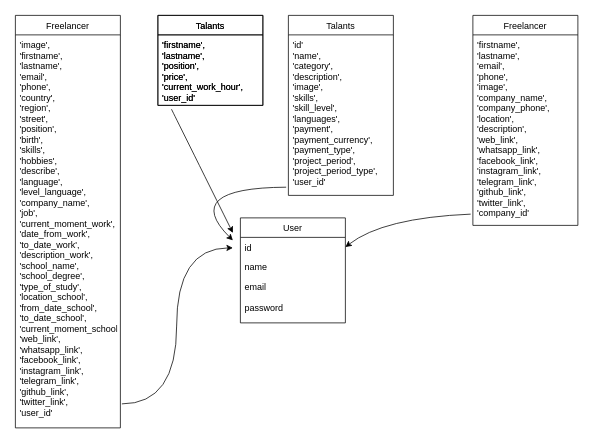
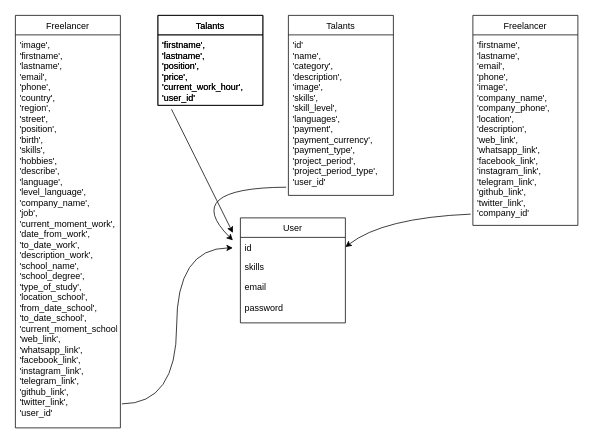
  <mxCell id="0" />
  <mxCell id="1" parent="0" />
  <mxCell id="2" value="User" style="swimlane;fontStyle=0;childLayout=stackLayout;horizontal=1;startSize=26;fillColor=none;horizontalStack=0;resizeParent=1;resizeParentMax=0;resizeLast=0;collapsible=1;marginBottom=0;" vertex="1" parent="1"><mxGeometry x="320" y="290" width="140" height="140" as="geometry" /></mxCell>
  <mxCell id="3" value="id&#10;&#10;" style="text;strokeColor=none;fillColor=none;align=left;verticalAlign=top;spacingLeft=4;spacingRight=4;overflow=hidden;rotatable=0;points=[[0,0.5],[1,0.5]];portConstraint=eastwest;" vertex="1" parent="2"><mxGeometry y="26" width="140" height="26" as="geometry" /></mxCell>
- <mxCell id="4" value="name" style="text;strokeColor=none;fillColor=none;align=left;verticalAlign=top;spacingLeft=4;spacingRight=4;overflow=hidden;rotatable=0;points=[[0,0.5],[1,0.5]];portConstraint=eastwest;" vertex="1" parent="2"><mxGeometry y="52" width="140" height="26" as="geometry" /></mxCell>
+ <mxCell id="4" value="skills" style="text;strokeColor=none;fillColor=none;align=left;verticalAlign=top;spacingLeft=4;spacingRight=4;overflow=hidden;rotatable=0;points=[[0,0.5],[1,0.5]];portConstraint=eastwest;" vertex="1" parent="2"><mxGeometry y="52" width="140" height="26" as="geometry" /></mxCell>
  <mxCell id="5" value="email&#10;&#10;password" style="text;strokeColor=none;fillColor=none;align=left;verticalAlign=top;spacingLeft=4;spacingRight=4;overflow=hidden;rotatable=0;points=[[0,0.5],[1,0.5]];portConstraint=eastwest;" vertex="1" parent="2"><mxGeometry y="78" width="140" height="62" as="geometry" /></mxCell>
  <mxCell id="6" value="Freelancer" style="swimlane;fontStyle=0;childLayout=stackLayout;horizontal=1;startSize=26;fillColor=none;horizontalStack=0;resizeParent=1;resizeParentMax=0;resizeLast=0;collapsible=1;marginBottom=0;" vertex="1" parent="1"><mxGeometry x="20" y="20" width="140" height="550" as="geometry" /></mxCell>
  <mxCell id="7" value="'image',&#10;'firstname',&#10;'lastname',&#10;'email',&#10;'phone',&#10;'country',&#10;'region',&#10;'street',&#10;'position',&#10;'birth',&#10;'skills',&#10;'hobbies',&#10;'describe',&#10;'language',&#10;'level_language',&#10;'company_name',&#10;'job',&#10;'current_moment_work',&#10;'date_from_work',&#10;'to_date_work',&#10;'description_work',&#10;'school_name',&#10;'school_degree',&#10;'type_of_study',&#10;'location_school',&#10;'from_date_school',&#10;'to_date_school',&#10;'current_moment_school',&#10;'web_link',&#10;'whatsapp_link',&#10;'facebook_link',&#10;'instagram_link',&#10;'telegram_link',&#10;'github_link',&#10;'twitter_link',&#10;'user_id'" style="text;strokeColor=none;fillColor=none;align=left;verticalAlign=top;spacingLeft=4;spacingRight=4;overflow=hidden;rotatable=0;points=[[0,0.5],[1,0.5]];portConstraint=eastwest;" vertex="1" parent="6"><mxGeometry y="26" width="140" height="524" as="geometry" /></mxCell>
  <mxCell id="8" value="" style="endArrow=classic;html=1;rounded=0;exitX=1.014;exitY=0.939;exitDx=0;exitDy=0;exitPerimeter=0;edgeStyle=orthogonalEdgeStyle;curved=1;" edge="1" parent="1" source="7"><mxGeometry width="50" height="50" relative="1" as="geometry"><mxPoint x="360" y="370" as="sourcePoint" /><mxPoint x="310" y="330" as="targetPoint" /></mxGeometry></mxCell>
  <mxCell id="9" value="Freelancer" style="swimlane;fontStyle=0;childLayout=stackLayout;horizontal=1;startSize=26;fillColor=none;horizontalStack=0;resizeParent=1;resizeParentMax=0;resizeLast=0;collapsible=1;marginBottom=0;" vertex="1" parent="1"><mxGeometry x="630" y="20" width="140" height="280" as="geometry" /></mxCell>
  <mxCell id="10" value="'firstname',&#10;'lastname',&#10;'email',&#10;'phone',&#10;'image',&#10;'company_name',&#10;'company_phone',&#10;'location',&#10;'description',&#10;'web_link',&#10;'whatsapp_link',&#10;'facebook_link',&#10;'instagram_link',&#10;'telegram_link',&#10;'github_link',&#10;'twitter_link',&#10;'company_id'" style="text;strokeColor=none;fillColor=none;align=left;verticalAlign=top;spacingLeft=4;spacingRight=4;overflow=hidden;rotatable=0;points=[[0,0.5],[1,0.5]];portConstraint=eastwest;" vertex="1" parent="9"><mxGeometry y="26" width="140" height="254" as="geometry" /></mxCell>
  <mxCell id="11" value="" style="endArrow=classic;html=1;rounded=0;curved=1;exitX=-0.021;exitY=0.941;exitDx=0;exitDy=0;exitPerimeter=0;entryX=1;entryY=0.5;entryDx=0;entryDy=0;" edge="1" parent="1" source="10" target="3"><mxGeometry width="50" height="50" relative="1" as="geometry"><mxPoint x="580" y="320" as="sourcePoint" /><mxPoint x="620" y="290" as="targetPoint" /><Array as="points"><mxPoint x="510" y="290" /></Array></mxGeometry></mxCell>
  <mxCell id="12" value="Talants" style="swimlane;fontStyle=0;childLayout=stackLayout;horizontal=1;startSize=26;fillColor=none;horizontalStack=0;resizeParent=1;resizeParentMax=0;resizeLast=0;collapsible=1;marginBottom=0;" vertex="1" parent="1"><mxGeometry x="210" y="20" width="140" height="120" as="geometry" /></mxCell>
  <mxCell id="13" value="'firstname',&#10;'lastname',&#10;'position',&#10;'price',&#10;'current_work_hour',&#10;'user_id'" style="text;strokeColor=none;fillColor=none;align=left;verticalAlign=top;spacingLeft=4;spacingRight=4;overflow=hidden;rotatable=0;points=[[0,0.5],[1,0.5]];portConstraint=eastwest;" vertex="1" parent="12"><mxGeometry y="26" width="140" height="94" as="geometry" /></mxCell>
  <mxCell id="14" value="" style="endArrow=classic;html=1;rounded=0;curved=1;exitX=0.129;exitY=1.053;exitDx=0;exitDy=0;exitPerimeter=0;" edge="1" parent="1" source="13"><mxGeometry width="50" height="50" relative="1" as="geometry"><mxPoint x="360" y="370" as="sourcePoint" /><mxPoint x="310" y="310" as="targetPoint" /></mxGeometry></mxCell>
  <mxCell id="15" value="Talants" style="swimlane;fontStyle=0;childLayout=stackLayout;horizontal=1;startSize=26;fillColor=none;horizontalStack=0;resizeParent=1;resizeParentMax=0;resizeLast=0;collapsible=1;marginBottom=0;" vertex="1" parent="1"><mxGeometry x="210" y="20" width="140" height="120" as="geometry" /></mxCell>
  <mxCell id="16" value="'firstname',&#10;'lastname',&#10;'position',&#10;'price',&#10;'current_work_hour',&#10;'user_id'" style="text;strokeColor=none;fillColor=none;align=left;verticalAlign=top;spacingLeft=4;spacingRight=4;overflow=hidden;rotatable=0;points=[[0,0.5],[1,0.5]];portConstraint=eastwest;" vertex="1" parent="15"><mxGeometry y="26" width="140" height="94" as="geometry" /></mxCell>
  <mxCell id="17" value="Talants" style="swimlane;fontStyle=0;childLayout=stackLayout;horizontal=1;startSize=26;fillColor=none;horizontalStack=0;resizeParent=1;resizeParentMax=0;resizeLast=0;collapsible=1;marginBottom=0;" vertex="1" parent="1"><mxGeometry x="384" y="20" width="140" height="240" as="geometry" /></mxCell>
  <mxCell id="18" value="'id'&#10;'name',&#10;'category',&#10;'description',&#10;'image',&#10;'skills',&#10;'skill_level',&#10;'languages',&#10;'payment',&#10;'payment_currency',&#10;'payment_type',&#10;'project_period',&#10;'project_period_type',&#10;'user_id'" style="text;strokeColor=none;fillColor=none;align=left;verticalAlign=top;spacingLeft=4;spacingRight=4;overflow=hidden;rotatable=0;points=[[0,0.5],[1,0.5]];portConstraint=eastwest;" vertex="1" parent="17"><mxGeometry y="26" width="140" height="214" as="geometry" /></mxCell>
  <mxCell id="19" value="" style="endArrow=classic;html=1;rounded=0;curved=1;exitX=-0.021;exitY=0.949;exitDx=0;exitDy=0;exitPerimeter=0;" edge="1" parent="1" source="18"><mxGeometry width="50" height="50" relative="1" as="geometry"><mxPoint x="360" y="370" as="sourcePoint" /><mxPoint x="310" y="320" as="targetPoint" /><Array as="points"><mxPoint x="240" y="250" /></Array></mxGeometry></mxCell>
